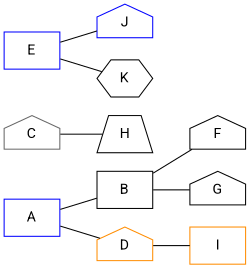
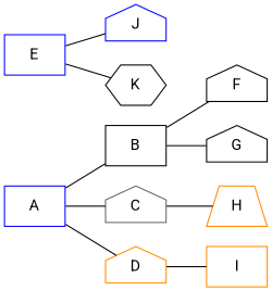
  graph {
    fontname=Roboto
    rankdir=LR
    node [color=black fontname=Roboto shape=house]
    edge [fontname=Roboto]
    A [color=blue shape=box]
    B [shape=box]
    C [color=gray40]
    D [color=darkorange]
    F
    G
-   H [shape=trapezium]
+   H [color=darkorange shape=trapezium]
    I [color=darkorange shape=box]
    E [color=blue shape=box]
    J [color=blue]
    K [shape=hexagon]
    A -- B
+   A -- C
    A -- D
    B -- F
    B -- G
    C -- H
    D -- I
    E -- J
    E -- K
  }
